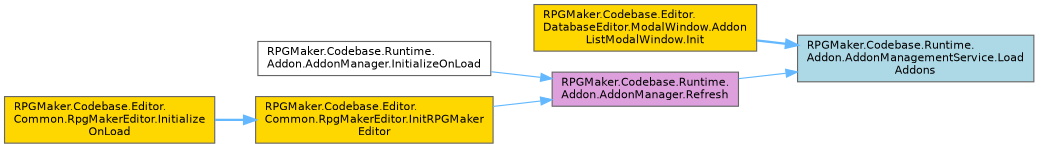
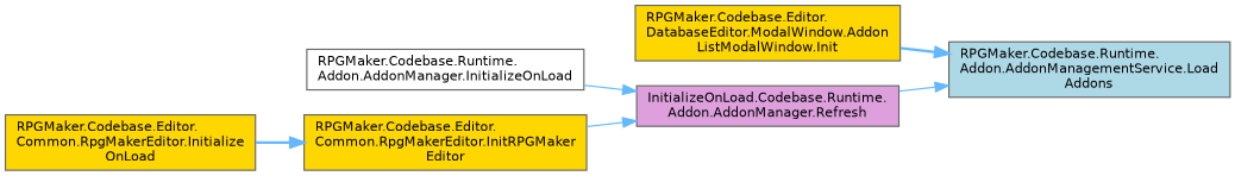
  digraph {
    rankdir=RL
    node [color=grey40 fillcolor=gold fontname=Helvetica fontsize=10 shape=box style=filled]
    edge [color=steelblue1 dir=back fontname=Helvetica fontsize=10 labelfontname=Helvetica labelfontsize=10 style=solid]
    n1 [color=gray40 fillcolor=lightblue fontcolor=black height=0.2 label="RPGMaker.Codebase.Runtime.\lAddon.AddonManagementService.Load\lAddons" width=0.4]
    n2 [height=0.2 label="RPGMaker.Codebase.Editor.\lDatabaseEditor.ModalWindow.Addon\lListModalWindow.Init" width=0.4]
-   n3 [fillcolor=plum height=0.2 label="RPGMaker.Codebase.Runtime.\lAddon.AddonManager.Refresh" width=0.4]
+   n3 [fillcolor=plum height=0.2 label="InitializeOnLoad.Codebase.Runtime.\lAddon.AddonManager.Refresh" width=0.4]
    n4 [fillcolor=white height=0.2 label="RPGMaker.Codebase.Runtime.\lAddon.AddonManager.InitializeOnLoad" width=0.4]
    n5 [height=0.2 label="RPGMaker.Codebase.Editor.\lCommon.RpgMakerEditor.InitRPGMaker\lEditor" width=0.4]
    n6 [height=0.2 label="RPGMaker.Codebase.Editor.\lCommon.RpgMakerEditor.Initialize\lOnLoad" width=0.4]
    n1 -> n2 [style=bold]
    n1 -> n3
    n3 -> n4
    n3 -> n5
    n5 -> n6 [style=bold]
  }
